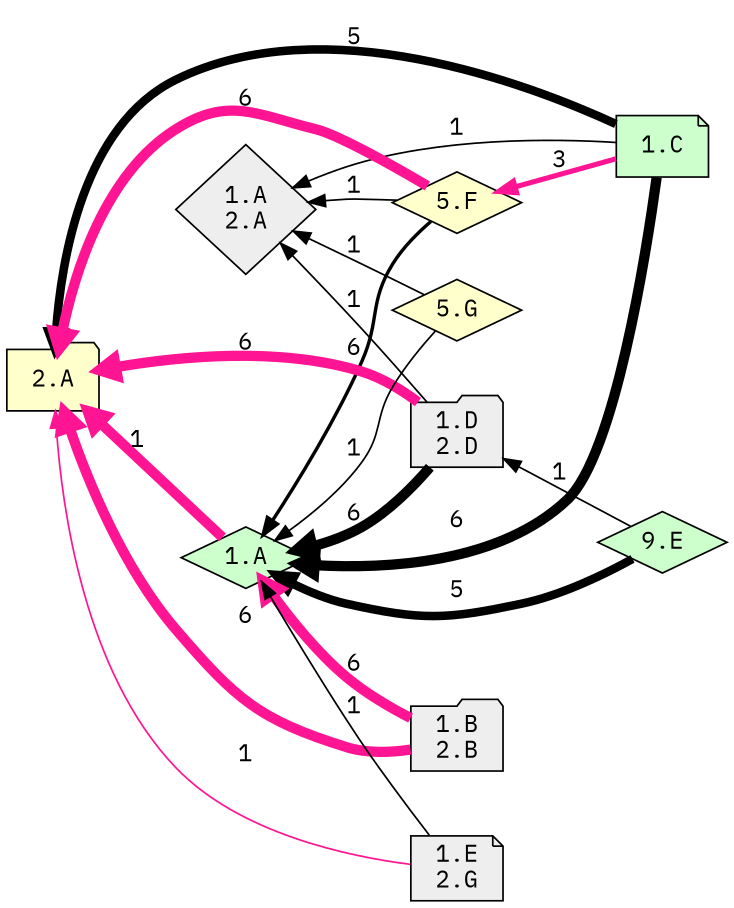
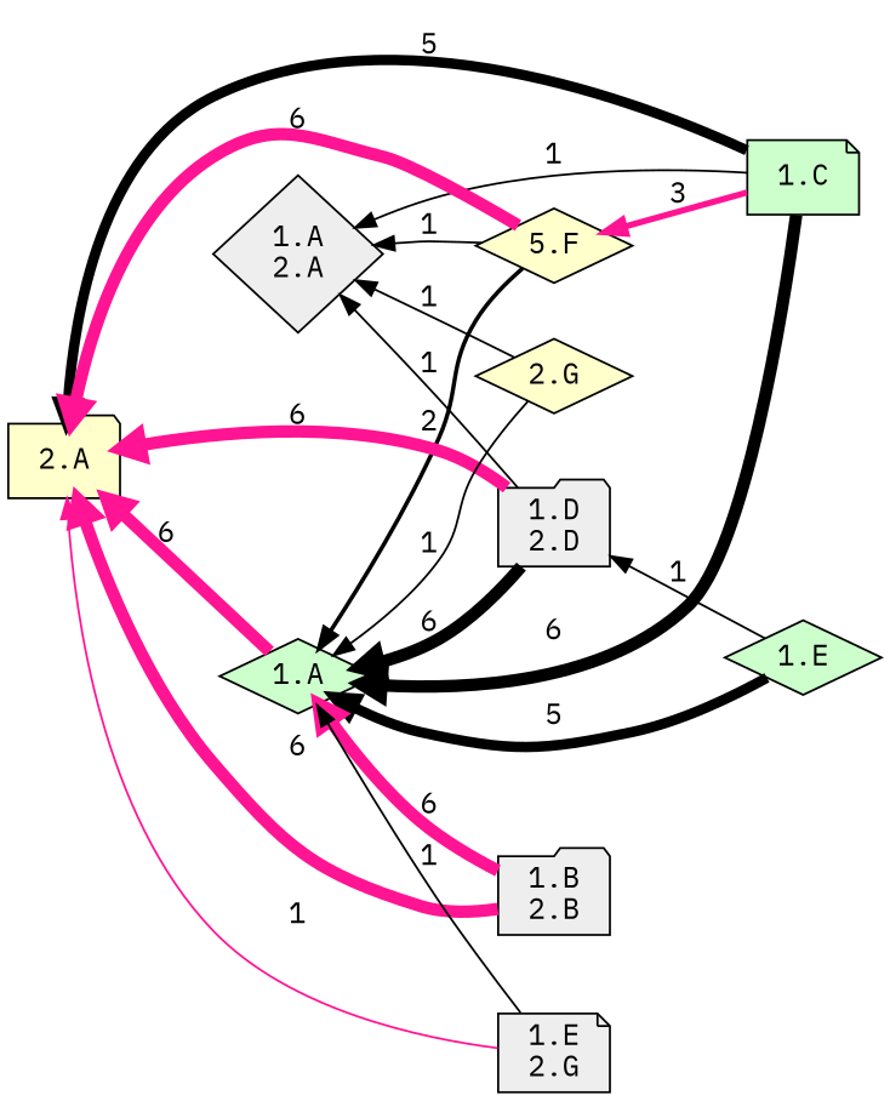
  digraph {
    fontname="IBM Plex Mono"
    rankdir=RL
    node [fillcolor="#EEEEEE" fontname="IBM Plex Mono" shape=diamond style=filled]
    edge [color=black fontname="IBM Plex Mono" penwidth=1 style=filled]
    "1.C" [fillcolor="#CCFFCC" shape=note]
    "1.A" [fillcolor="#CCFFCC"]
    n3 [fillcolor="#FFFFCC" label="5.F"]
    "1.A\n2.A"
    "2.A" [fillcolor="#FFFFCC" shape=folder]
-   "1.E" [fillcolor="#CCFFCC" label="9.E"]
+   "1.E" [fillcolor="#CCFFCC"]
    "1.D\n2.D" [shape=folder]
-   "2.G" [fillcolor="#FFFFCC" label="5.G"]
+   "2.G" [fillcolor="#FFFFCC"]
    "1.B\n2.B" [shape=folder]
    "1.E\n2.G" [shape=note]
    "1.C" -> "1.A" [label=6 penwidth=6]
    "1.C" -> n3 [color=deeppink label=3 penwidth=3]
    "1.C" -> "1.A\n2.A" [label=1]
    "1.C" -> "2.A" [label=5 penwidth=5]
-   "1.A" -> "2.A" [color=deeppink label=1 penwidth=6]
-   n3 -> "1.A" [label=6 penwidth=2]
+   "1.A" -> "2.A" [color=deeppink label=6 penwidth=6]
+   n3 -> "1.A" [label=2 penwidth=2]
    n3 -> "1.A\n2.A" [label=1]
    n3 -> "2.A" [color=deeppink label=6 penwidth=6]
    "1.E" -> "1.A" [label=5 penwidth=5]
    "1.E" -> "1.D\n2.D" [label=1]
    "1.D\n2.D" -> "1.A" [label=6 penwidth=6]
    "1.D\n2.D" -> "1.A\n2.A" [label=1]
    "1.D\n2.D" -> "2.A" [color=deeppink label=6 penwidth=6]
    "2.G" -> "1.A" [label=1]
    "2.G" -> "1.A\n2.A" [label=1]
    "1.B\n2.B" -> "1.A" [color=deeppink label=6 penwidth=6]
    "1.B\n2.B" -> "2.A" [color=deeppink label=6 penwidth=6]
    "1.E\n2.G" -> "1.A" [label=1]
    "1.E\n2.G" -> "2.A" [color=deeppink label=1]
  }
